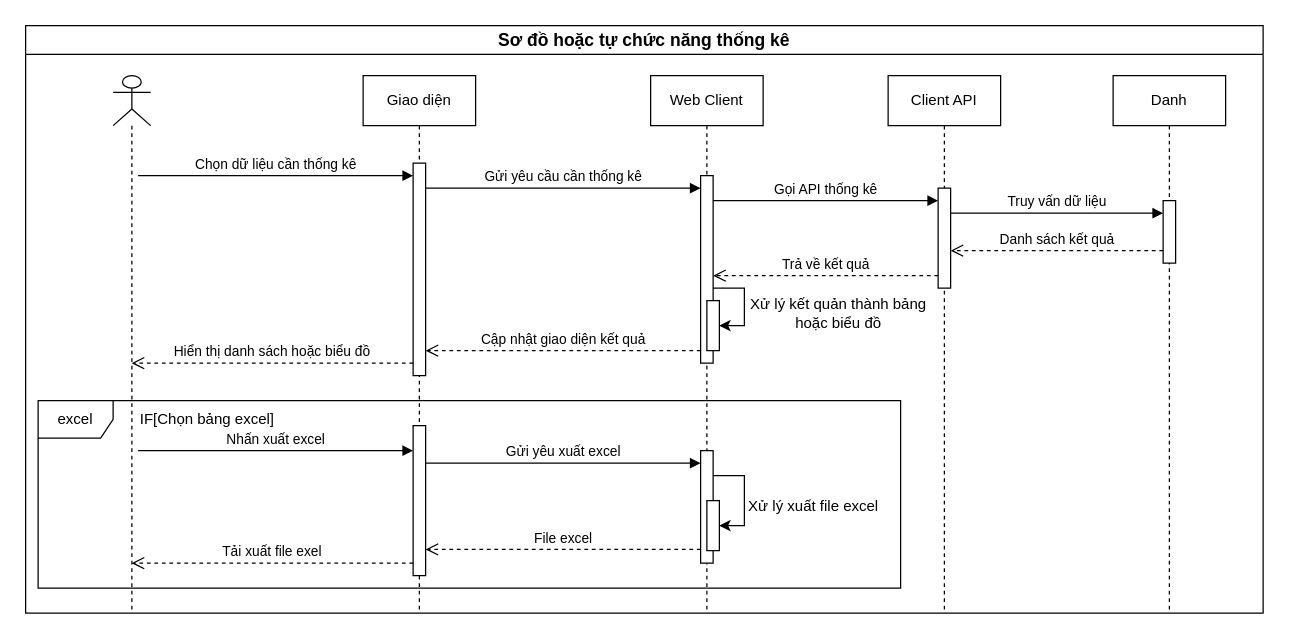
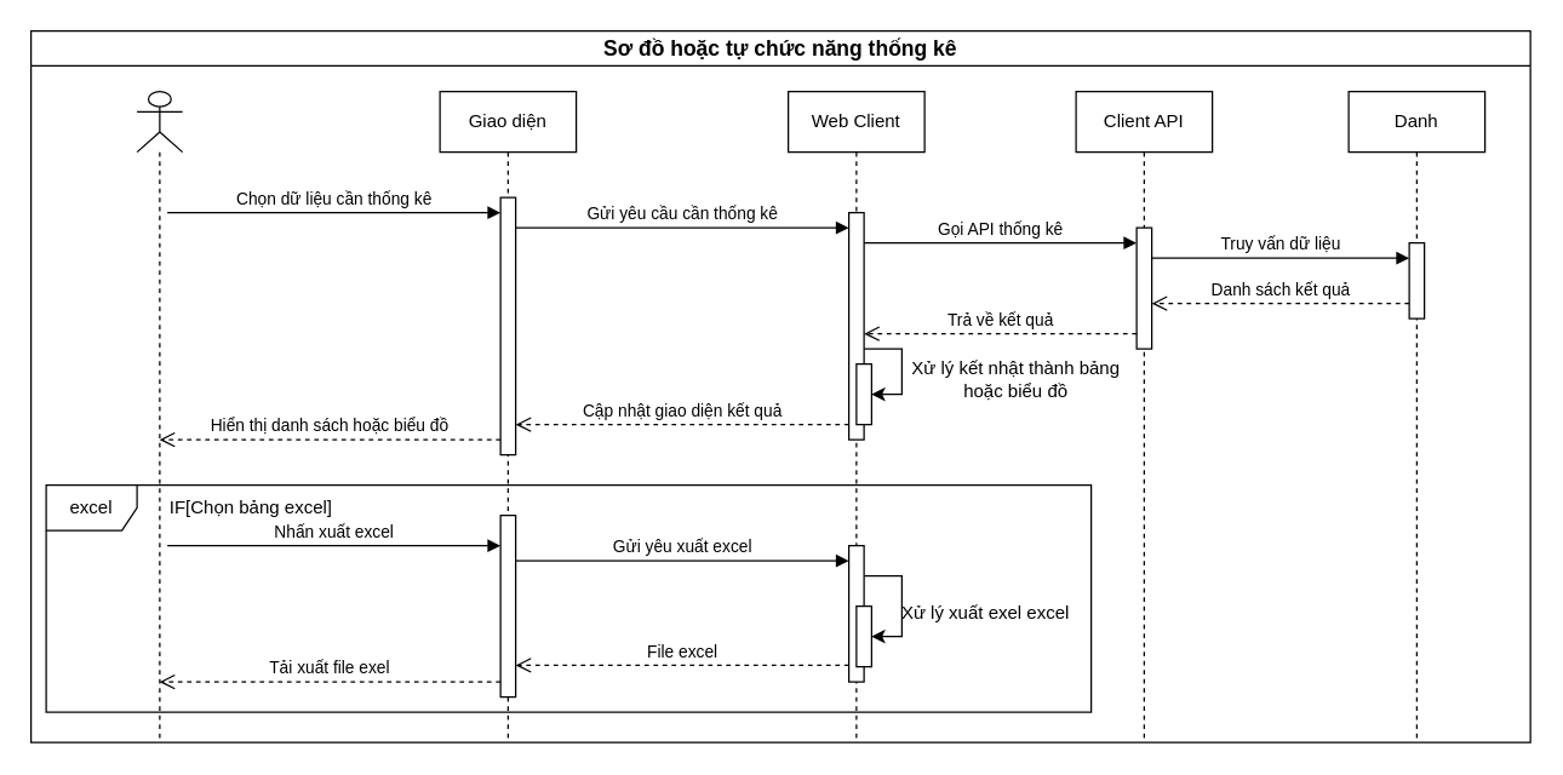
  <mxCell id="0" />
  <mxCell id="1" parent="0" />
  <mxCell id="2" value="Sơ đồ hoặc tự chức năng thống kê" style="swimlane;whiteSpace=wrap;html=1;startSize=23;fontSize=14;" parent="1" vertex="1"><mxGeometry x="20" y="20" width="990" height="470" as="geometry" /></mxCell>
  <mxCell id="3" value="" style="shape=umlLifeline;perimeter=lifelinePerimeter;whiteSpace=wrap;html=1;container=1;dropTarget=0;collapsible=0;recursiveResize=0;outlineConnect=0;portConstraint=eastwest;newEdgeStyle={&quot;curved&quot;:0,&quot;rounded&quot;:0};participant=umlActor;" parent="2" vertex="1"><mxGeometry x="70" y="40" width="30" height="430" as="geometry" /></mxCell>
  <mxCell id="4" value="Giao diện" style="shape=umlLifeline;perimeter=lifelinePerimeter;whiteSpace=wrap;html=1;container=1;dropTarget=0;collapsible=0;recursiveResize=0;outlineConnect=0;portConstraint=eastwest;newEdgeStyle={&quot;curved&quot;:0,&quot;rounded&quot;:0};" parent="2" vertex="1"><mxGeometry x="270" y="40" width="90" height="430" as="geometry" /></mxCell>
  <mxCell id="5" value="&lt;span style=&quot;color: rgba(0, 0, 0, 0); font-family: monospace; font-size: 0px; text-align: start;&quot;&gt;%3CmxGraphModel%3E%3Croot%3E%3CmxCell%20id%3D%220%22%2F%3E%3CmxCell%20id%3D%221%22%20parent%3D%220%22%2F%3E%3CmxCell%20id%3D%222%22%20value%3D%22Giao%20di%E1%BB%87n%22%20style%3D%22shape%3DumlLifeline%3Bperimeter%3DlifelinePerimeter%3BwhiteSpace%3Dwrap%3Bhtml%3D1%3Bcontainer%3D1%3BdropTarget%3D0%3Bcollapsible%3D0%3BrecursiveResize%3D0%3BoutlineConnect%3D0%3BportConstraint%3Deastwest%3BnewEdgeStyle%3D%7B%26quot%3Bcurved%26quot%3B%3A0%2C%26quot%3Brounded%26quot%3B%3A0%7D%3B%22%20vertex%3D%221%22%20parent%3D%221%22%3E%3CmxGeometry%20x%3D%22540%22%20y%3D%22170%22%20width%3D%2290%22%20height%3D%22430%22%20as%3D%22geometry%22%2F%3E%3C%2FmxCell%3E%3CmxCell%20id%3D%223%22%20value%3D%22%22%20style%3D%22html%3D1%3Bpoints%3D%5B%5B0%2C0%2C0%2C0%2C5%5D%2C%5B0%2C1%2C0%2C0%2C-5%5D%2C%5B1%2C0%2C0%2C0%2C5%5D%2C%5B1%2C1%2C0%2C0%2C-5%5D%5D%3Bperimeter%3DorthogonalPerimeter%3BoutlineConnect%3D0%3BtargetShapes%3DumlLifeline%3BportConstraint%3Deastwest%3BnewEdgeStyle%3D%7B%26quot%3Bcurved%26quot%3B%3A0%2C%26quot%3Brounded%26quot%3B%3A0%7D%3B%22%20vertex%3D%221%22%20parent%3D%222%22%3E%3CmxGeometry%20x%3D%2240%22%20y%3D%2270%22%20width%3D%2210%22%20height%3D%22170%22%20as%3D%22geometry%22%2F%3E%3C%2FmxCell%3E%3C%2Froot%3E%3C%2FmxGraphModel%3E&lt;/span&gt;&lt;span style=&quot;color: rgba(0, 0, 0, 0); font-family: monospace; font-size: 0px; text-align: start;&quot;&gt;%3CmxGraphModel%3E%3Croot%3E%3CmxCell%20id%3D%220%22%2F%3E%3CmxCell%20id%3D%221%22%20parent%3D%220%22%2F%3E%3CmxCell%20id%3D%222%22%20value%3D%22Giao%20di%E1%BB%87n%22%20style%3D%22shape%3DumlLifeline%3Bperimeter%3DlifelinePerimeter%3BwhiteSpace%3Dwrap%3Bhtml%3D1%3Bcontainer%3D1%3BdropTarget%3D0%3Bcollapsible%3D0%3BrecursiveResize%3D0%3BoutlineConnect%3D0%3BportConstraint%3Deastwest%3BnewEdgeStyle%3D%7B%26quot%3Bcurved%26quot%3B%3A0%2C%26quot%3Brounded%26quot%3B%3A0%7D%3B%22%20vertex%3D%221%22%20parent%3D%221%22%3E%3CmxGeometry%20x%3D%22540%22%20y%3D%22170%22%20width%3D%2290%22%20height%3D%22430%22%20as%3D%22geometry%22%2F%3E%3C%2FmxCell%3E%3CmxCell%20id%3D%223%22%20value%3D%22%22%20style%3D%22html%3D1%3Bpoints%3D%5B%5B0%2C0%2C0%2C0%2C5%5D%2C%5B0%2C1%2C0%2C0%2C-5%5D%2C%5B1%2C0%2C0%2C0%2C5%5D%2C%5B1%2C1%2C0%2C0%2C-5%5D%5D%3Bperimeter%3DorthogonalPerimeter%3BoutlineConnect%3D0%3BtargetShapes%3DumlLifeline%3BportConstraint%3Deastwest%3BnewEdgeStyle%3D%7B%26quot%3Bcurved%26quot%3B%3A0%2C%26quot%3Brounded%26quot%3B%3A0%7D%3B%22%20vertex%3D%221%22%20parent%3D%222%22%3E%3CmxGeometry%20x%3D%2240%22%20y%3D%2270%22%20width%3D%2210%22%20height%3D%22170%22%20as%3D%22geometry%22%2F%3E%3C%2FmxCell%3E%3C%2Froot%3E%3C%2FmxGraphModel%3E&lt;/span&gt;" style="html=1;points=[[0,0,0,0,5],[0,1,0,0,-5],[1,0,0,0,5],[1,1,0,0,-5]];perimeter=orthogonalPerimeter;outlineConnect=0;targetShapes=umlLifeline;portConstraint=eastwest;newEdgeStyle={&quot;curved&quot;:0,&quot;rounded&quot;:0};" parent="4" vertex="1"><mxGeometry x="40" y="70" width="10" height="170" as="geometry" /></mxCell>
  <mxCell id="6" value="Web Client" style="shape=umlLifeline;perimeter=lifelinePerimeter;whiteSpace=wrap;html=1;container=1;dropTarget=0;collapsible=0;recursiveResize=0;outlineConnect=0;portConstraint=eastwest;newEdgeStyle={&quot;curved&quot;:0,&quot;rounded&quot;:0};" parent="2" vertex="1"><mxGeometry x="500" y="40" width="90" height="430" as="geometry" /></mxCell>
  <mxCell id="7" value="&lt;span style=&quot;color: rgba(0, 0, 0, 0); font-family: monospace; font-size: 0px; text-align: start;&quot;&gt;%3CmxGraphModel%3E%3Croot%3E%3CmxCell%20id%3D%220%22%2F%3E%3CmxCell%20id%3D%221%22%20parent%3D%220%22%2F%3E%3CmxCell%20id%3D%222%22%20value%3D%22G%E1%BB%8Di%20API%20t%C3%ACm%20ki%E1%BA%BFm%20d%E1%BB%AF%20li%E1%BB%87u%22%20style%3D%22html%3D1%3BverticalAlign%3Dbottom%3BendArrow%3Dblock%3Bcurved%3D0%3Brounded%3D0%3B%22%20edge%3D%221%22%20parent%3D%221%22%3E%3CmxGeometry%20width%3D%2280%22%20relative%3D%221%22%20as%3D%22geometry%22%3E%3CmxPoint%20x%3D%22360%22%20y%3D%22730%22%20as%3D%22sourcePoint%22%2F%3E%3CmxPoint%20x%3D%22580%22%20y%3D%22730%22%20as%3D%22targetPoint%22%2F%3E%3C%2FmxGeometry%3E%3C%2FmxCell%3E%3C%2Froot%3E%3C%2FmxGraphModel%3E&lt;/span&gt;" style="html=1;points=[[0,0,0,0,5],[0,1,0,0,-5],[1,0,0,0,5],[1,1,0,0,-5]];perimeter=orthogonalPerimeter;outlineConnect=0;targetShapes=umlLifeline;portConstraint=eastwest;newEdgeStyle={&quot;curved&quot;:0,&quot;rounded&quot;:0};" parent="6" vertex="1"><mxGeometry x="40" y="80" width="10" height="150" as="geometry" /></mxCell>
  <mxCell id="8" value="Client API" style="shape=umlLifeline;perimeter=lifelinePerimeter;whiteSpace=wrap;html=1;container=1;dropTarget=0;collapsible=0;recursiveResize=0;outlineConnect=0;portConstraint=eastwest;newEdgeStyle={&quot;curved&quot;:0,&quot;rounded&quot;:0};" parent="2" vertex="1"><mxGeometry x="690" y="40" width="90" height="430" as="geometry" /></mxCell>
  <mxCell id="9" value="" style="html=1;points=[[0,0,0,0,5],[0,1,0,0,-5],[1,0,0,0,5],[1,1,0,0,-5]];perimeter=orthogonalPerimeter;outlineConnect=0;targetShapes=umlLifeline;portConstraint=eastwest;newEdgeStyle={&quot;curved&quot;:0,&quot;rounded&quot;:0};" parent="8" vertex="1"><mxGeometry x="40" y="90" width="10" height="80" as="geometry" /></mxCell>
  <mxCell id="10" value="Chọn dữ liệu cần thống kê" style="html=1;verticalAlign=bottom;endArrow=block;curved=0;rounded=0;" parent="2" edge="1"><mxGeometry width="80" relative="1" as="geometry"><mxPoint x="90" y="120" as="sourcePoint" /><mxPoint x="310" y="120" as="targetPoint" /></mxGeometry></mxCell>
  <mxCell id="11" value="Gửi yêu cầu cần thống kê" style="html=1;verticalAlign=bottom;endArrow=block;curved=0;rounded=0;" parent="2" edge="1"><mxGeometry width="80" relative="1" as="geometry"><mxPoint x="320" y="130" as="sourcePoint" /><mxPoint x="540" y="130" as="targetPoint" /></mxGeometry></mxCell>
  <mxCell id="12" value="Gọi API thống kê" style="html=1;verticalAlign=bottom;endArrow=block;curved=0;rounded=0;" parent="2" target="9" edge="1"><mxGeometry width="80" relative="1" as="geometry"><mxPoint x="550" y="140" as="sourcePoint" /><mxPoint x="710" y="140" as="targetPoint" /></mxGeometry></mxCell>
  <mxCell id="13" value="Danh" style="shape=umlLifeline;perimeter=lifelinePerimeter;whiteSpace=wrap;html=1;container=1;dropTarget=0;collapsible=0;recursiveResize=0;outlineConnect=0;portConstraint=eastwest;newEdgeStyle={&quot;curved&quot;:0,&quot;rounded&quot;:0};" parent="2" vertex="1"><mxGeometry x="870" y="40" width="90" height="430" as="geometry" /></mxCell>
  <mxCell id="14" value="" style="html=1;points=[[0,0,0,0,5],[0,1,0,0,-5],[1,0,0,0,5],[1,1,0,0,-5]];perimeter=orthogonalPerimeter;outlineConnect=0;targetShapes=umlLifeline;portConstraint=eastwest;newEdgeStyle={&quot;curved&quot;:0,&quot;rounded&quot;:0};" parent="13" vertex="1"><mxGeometry x="40" y="100" width="10" height="50" as="geometry" /></mxCell>
  <mxCell id="15" value="Truy vấn dữ liệu" style="html=1;verticalAlign=bottom;endArrow=block;curved=0;rounded=0;" parent="2" target="14" edge="1"><mxGeometry width="80" relative="1" as="geometry"><mxPoint x="740" y="150" as="sourcePoint" /><mxPoint x="820" y="150" as="targetPoint" /><mxPoint as="offset" /></mxGeometry></mxCell>
  <mxCell id="16" value="Danh sách kết quả" style="html=1;verticalAlign=bottom;endArrow=open;dashed=1;endSize=8;curved=0;rounded=0;" parent="2" target="9" edge="1"><mxGeometry relative="1" as="geometry"><mxPoint x="910" y="180" as="sourcePoint" /><mxPoint x="830" y="180" as="targetPoint" /></mxGeometry></mxCell>
  <mxCell id="17" value="Trả về kết quả" style="html=1;verticalAlign=bottom;endArrow=open;dashed=1;endSize=8;curved=0;rounded=0;" parent="2" target="7" edge="1"><mxGeometry relative="1" as="geometry"><mxPoint x="730" y="200" as="sourcePoint" /><mxPoint x="650" y="200" as="targetPoint" /><mxPoint as="offset" /></mxGeometry></mxCell>
  <mxCell id="18" value="Cập nhật giao diện kết quả" style="html=1;verticalAlign=bottom;endArrow=open;dashed=1;endSize=8;curved=0;rounded=0;" parent="2" edge="1"><mxGeometry relative="1" as="geometry"><mxPoint x="540" y="260" as="sourcePoint" /><mxPoint x="320" y="260" as="targetPoint" /><mxPoint as="offset" /></mxGeometry></mxCell>
  <mxCell id="19" value="Hiển thị danh sách hoặc biểu đồ" style="html=1;verticalAlign=bottom;endArrow=open;dashed=1;endSize=8;curved=0;rounded=0;" parent="2" edge="1"><mxGeometry relative="1" as="geometry"><mxPoint x="310" y="270" as="sourcePoint" /><mxPoint x="84.81" y="270" as="targetPoint" /></mxGeometry></mxCell>
  <mxCell id="20" value="" style="rounded=0;whiteSpace=wrap;html=1;" parent="2" vertex="1"><mxGeometry x="545" y="220" width="10" height="40" as="geometry" /></mxCell>
  <mxCell id="21" style="edgeStyle=orthogonalEdgeStyle;rounded=0;orthogonalLoop=1;jettySize=auto;html=1;curved=0;entryX=1;entryY=0.5;entryDx=0;entryDy=0;" parent="2" source="7" target="20" edge="1"><mxGeometry relative="1" as="geometry"><Array as="points"><mxPoint x="575" y="210" /><mxPoint x="575" y="240" /></Array></mxGeometry></mxCell>
- <mxCell id="22" value="Xử lý kết quản thành bảng &lt;br&gt;hoặc biểu đồ" style="text;html=1;align=center;verticalAlign=middle;resizable=0;points=[];autosize=1;strokeColor=none;fillColor=none;" parent="2" vertex="1"><mxGeometry x="570" y="210" width="160" height="40" as="geometry" /></mxCell>
+ <mxCell id="22" value="Xử lý kết nhật thành bảng &lt;br&gt;hoặc biểu đồ" style="text;html=1;align=center;verticalAlign=middle;resizable=0;points=[];autosize=1;strokeColor=none;fillColor=none;" parent="2" vertex="1"><mxGeometry x="570" y="210" width="160" height="40" as="geometry" /></mxCell>
  <mxCell id="23" value="excel" style="shape=umlFrame;whiteSpace=wrap;html=1;pointerEvents=0;" parent="2" vertex="1"><mxGeometry x="10" y="300" width="690" height="150" as="geometry" /></mxCell>
  <mxCell id="24" value="IF[Chọn bảng excel]" style="text;html=1;align=center;verticalAlign=middle;resizable=0;points=[];autosize=1;strokeColor=none;fillColor=none;" parent="2" vertex="1"><mxGeometry x="80" y="300" width="130" height="30" as="geometry" /></mxCell>
  <mxCell id="25" value="Nhấn xuất excel" style="html=1;verticalAlign=bottom;endArrow=block;curved=0;rounded=0;" parent="2" edge="1"><mxGeometry width="80" relative="1" as="geometry"><mxPoint x="90" y="340" as="sourcePoint" /><mxPoint x="310" y="340" as="targetPoint" /></mxGeometry></mxCell>
  <mxCell id="26" value="Gửi yêu xuất excel" style="html=1;verticalAlign=bottom;endArrow=block;curved=0;rounded=0;" parent="2" edge="1"><mxGeometry width="80" relative="1" as="geometry"><mxPoint x="320" y="350" as="sourcePoint" /><mxPoint x="540" y="350" as="targetPoint" /></mxGeometry></mxCell>
  <mxCell id="27" value="&lt;span style=&quot;color: rgba(0, 0, 0, 0); font-family: monospace; font-size: 0px; text-align: start;&quot;&gt;%3CmxGraphModel%3E%3Croot%3E%3CmxCell%20id%3D%220%22%2F%3E%3CmxCell%20id%3D%221%22%20parent%3D%220%22%2F%3E%3CmxCell%20id%3D%222%22%20value%3D%22Giao%20di%E1%BB%87n%22%20style%3D%22shape%3DumlLifeline%3Bperimeter%3DlifelinePerimeter%3BwhiteSpace%3Dwrap%3Bhtml%3D1%3Bcontainer%3D1%3BdropTarget%3D0%3Bcollapsible%3D0%3BrecursiveResize%3D0%3BoutlineConnect%3D0%3BportConstraint%3Deastwest%3BnewEdgeStyle%3D%7B%26quot%3Bcurved%26quot%3B%3A0%2C%26quot%3Brounded%26quot%3B%3A0%7D%3B%22%20vertex%3D%221%22%20parent%3D%221%22%3E%3CmxGeometry%20x%3D%22540%22%20y%3D%22170%22%20width%3D%2290%22%20height%3D%22430%22%20as%3D%22geometry%22%2F%3E%3C%2FmxCell%3E%3CmxCell%20id%3D%223%22%20value%3D%22%22%20style%3D%22html%3D1%3Bpoints%3D%5B%5B0%2C0%2C0%2C0%2C5%5D%2C%5B0%2C1%2C0%2C0%2C-5%5D%2C%5B1%2C0%2C0%2C0%2C5%5D%2C%5B1%2C1%2C0%2C0%2C-5%5D%5D%3Bperimeter%3DorthogonalPerimeter%3BoutlineConnect%3D0%3BtargetShapes%3DumlLifeline%3BportConstraint%3Deastwest%3BnewEdgeStyle%3D%7B%26quot%3Bcurved%26quot%3B%3A0%2C%26quot%3Brounded%26quot%3B%3A0%7D%3B%22%20vertex%3D%221%22%20parent%3D%222%22%3E%3CmxGeometry%20x%3D%2240%22%20y%3D%2270%22%20width%3D%2210%22%20height%3D%22170%22%20as%3D%22geometry%22%2F%3E%3C%2FmxCell%3E%3C%2Froot%3E%3C%2FmxGraphModel%3E&lt;/span&gt;&lt;span style=&quot;color: rgba(0, 0, 0, 0); font-family: monospace; font-size: 0px; text-align: start;&quot;&gt;%3CmxGraphModel%3E%3Croot%3E%3CmxCell%20id%3D%220%22%2F%3E%3CmxCell%20id%3D%221%22%20parent%3D%220%22%2F%3E%3CmxCell%20id%3D%222%22%20value%3D%22Giao%20di%E1%BB%87n%22%20style%3D%22shape%3DumlLifeline%3Bperimeter%3DlifelinePerimeter%3BwhiteSpace%3Dwrap%3Bhtml%3D1%3Bcontainer%3D1%3BdropTarget%3D0%3Bcollapsible%3D0%3BrecursiveResize%3D0%3BoutlineConnect%3D0%3BportConstraint%3Deastwest%3BnewEdgeStyle%3D%7B%26quot%3Bcurved%26quot%3B%3A0%2C%26quot%3Brounded%26quot%3B%3A0%7D%3B%22%20vertex%3D%221%22%20parent%3D%221%22%3E%3CmxGeometry%20x%3D%22540%22%20y%3D%22170%22%20width%3D%2290%22%20height%3D%22430%22%20as%3D%22geometry%22%2F%3E%3C%2FmxCell%3E%3CmxCell%20id%3D%223%22%20value%3D%22%22%20style%3D%22html%3D1%3Bpoints%3D%5B%5B0%2C0%2C0%2C0%2C5%5D%2C%5B0%2C1%2C0%2C0%2C-5%5D%2C%5B1%2C0%2C0%2C0%2C5%5D%2C%5B1%2C1%2C0%2C0%2C-5%5D%5D%3Bperimeter%3DorthogonalPerimeter%3BoutlineConnect%3D0%3BtargetShapes%3DumlLifeline%3BportConstraint%3Deastwest%3BnewEdgeStyle%3D%7B%26quot%3Bcurved%26quot%3B%3A0%2C%26quot%3Brounded%26quot%3B%3A0%7D%3B%22%20vertex%3D%221%22%20parent%3D%222%22%3E%3CmxGeometry%20x%3D%2240%22%20y%3D%2270%22%20width%3D%2210%22%20height%3D%22170%22%20as%3D%22geometry%22%2F%3E%3C%2FmxCell%3E%3C%2Froot%3E%3C%2FmxGraphModel%3E&lt;/span&gt;" style="html=1;points=[[0,0,0,0,5],[0,1,0,0,-5],[1,0,0,0,5],[1,1,0,0,-5]];perimeter=orthogonalPerimeter;outlineConnect=0;targetShapes=umlLifeline;portConstraint=eastwest;newEdgeStyle={&quot;curved&quot;:0,&quot;rounded&quot;:0};" parent="2" vertex="1"><mxGeometry x="310" y="320" width="10" height="120" as="geometry" /></mxCell>
  <mxCell id="28" style="edgeStyle=orthogonalEdgeStyle;rounded=0;orthogonalLoop=1;jettySize=auto;html=1;curved=0;entryX=1;entryY=0.5;entryDx=0;entryDy=0;" parent="2" source="29" target="30" edge="1"><mxGeometry relative="1" as="geometry"><Array as="points"><mxPoint x="575" y="360" /><mxPoint x="575" y="400" /></Array></mxGeometry></mxCell>
  <mxCell id="29" value="&lt;span style=&quot;color: rgba(0, 0, 0, 0); font-family: monospace; font-size: 0px; text-align: start;&quot;&gt;%3CmxGraphModel%3E%3Croot%3E%3CmxCell%20id%3D%220%22%2F%3E%3CmxCell%20id%3D%221%22%20parent%3D%220%22%2F%3E%3CmxCell%20id%3D%222%22%20value%3D%22Giao%20di%E1%BB%87n%22%20style%3D%22shape%3DumlLifeline%3Bperimeter%3DlifelinePerimeter%3BwhiteSpace%3Dwrap%3Bhtml%3D1%3Bcontainer%3D1%3BdropTarget%3D0%3Bcollapsible%3D0%3BrecursiveResize%3D0%3BoutlineConnect%3D0%3BportConstraint%3Deastwest%3BnewEdgeStyle%3D%7B%26quot%3Bcurved%26quot%3B%3A0%2C%26quot%3Brounded%26quot%3B%3A0%7D%3B%22%20vertex%3D%221%22%20parent%3D%221%22%3E%3CmxGeometry%20x%3D%22540%22%20y%3D%22170%22%20width%3D%2290%22%20height%3D%22430%22%20as%3D%22geometry%22%2F%3E%3C%2FmxCell%3E%3CmxCell%20id%3D%223%22%20value%3D%22%22%20style%3D%22html%3D1%3Bpoints%3D%5B%5B0%2C0%2C0%2C0%2C5%5D%2C%5B0%2C1%2C0%2C0%2C-5%5D%2C%5B1%2C0%2C0%2C0%2C5%5D%2C%5B1%2C1%2C0%2C0%2C-5%5D%5D%3Bperimeter%3DorthogonalPerimeter%3BoutlineConnect%3D0%3BtargetShapes%3DumlLifeline%3BportConstraint%3Deastwest%3BnewEdgeStyle%3D%7B%26quot%3Bcurved%26quot%3B%3A0%2C%26quot%3Brounded%26quot%3B%3A0%7D%3B%22%20vertex%3D%221%22%20parent%3D%222%22%3E%3CmxGeometry%20x%3D%2240%22%20y%3D%2270%22%20width%3D%2210%22%20height%3D%22170%22%20as%3D%22geometry%22%2F%3E%3C%2FmxCell%3E%3C%2Froot%3E%3C%2FmxGraphModel%3E&lt;/span&gt;&lt;span style=&quot;color: rgba(0, 0, 0, 0); font-family: monospace; font-size: 0px; text-align: start;&quot;&gt;%3CmxGraphModel%3E%3Croot%3E%3CmxCell%20id%3D%220%22%2F%3E%3CmxCell%20id%3D%221%22%20parent%3D%220%22%2F%3E%3CmxCell%20id%3D%222%22%20value%3D%22Giao%20di%E1%BB%87n%22%20style%3D%22shape%3DumlLifeline%3Bperimeter%3DlifelinePerimeter%3BwhiteSpace%3Dwrap%3Bhtml%3D1%3Bcontainer%3D1%3BdropTarget%3D0%3Bcollapsible%3D0%3BrecursiveResize%3D0%3BoutlineConnect%3D0%3BportConstraint%3Deastwest%3BnewEdgeStyle%3D%7B%26quot%3Bcurved%26quot%3B%3A0%2C%26quot%3Brounded%26quot%3B%3A0%7D%3B%22%20vertex%3D%221%22%20parent%3D%221%22%3E%3CmxGeometry%20x%3D%22540%22%20y%3D%22170%22%20width%3D%2290%22%20height%3D%22430%22%20as%3D%22geometry%22%2F%3E%3C%2FmxCell%3E%3CmxCell%20id%3D%223%22%20value%3D%22%22%20style%3D%22html%3D1%3Bpoints%3D%5B%5B0%2C0%2C0%2C0%2C5%5D%2C%5B0%2C1%2C0%2C0%2C-5%5D%2C%5B1%2C0%2C0%2C0%2C5%5D%2C%5B1%2C1%2C0%2C0%2C-5%5D%5D%3Bperimeter%3DorthogonalPerimeter%3BoutlineConnect%3D0%3BtargetShapes%3DumlLifeline%3BportConstraint%3Deastwest%3BnewEdgeStyle%3D%7B%26quot%3Bcurved%26quot%3B%3A0%2C%26quot%3Brounded%26quot%3B%3A0%7D%3B%22%20vertex%3D%221%22%20parent%3D%222%22%3E%3CmxGeometry%20x%3D%2240%22%20y%3D%2270%22%20width%3D%2210%22%20height%3D%22170%22%20as%3D%22geometry%22%2F%3E%3C%2FmxCell%3E%3C%2Froot%3E%3C%2FmxGraphModel%3E&lt;/span&gt;" style="html=1;points=[[0,0,0,0,5],[0,1,0,0,-5],[1,0,0,0,5],[1,1,0,0,-5]];perimeter=orthogonalPerimeter;outlineConnect=0;targetShapes=umlLifeline;portConstraint=eastwest;newEdgeStyle={&quot;curved&quot;:0,&quot;rounded&quot;:0};" parent="2" vertex="1"><mxGeometry x="540" y="340" width="10" height="90" as="geometry" /></mxCell>
  <mxCell id="30" value="" style="rounded=0;whiteSpace=wrap;html=1;" parent="2" vertex="1"><mxGeometry x="545" y="380" width="10" height="40" as="geometry" /></mxCell>
- <mxCell id="31" value="Xử lý xuất file excel" style="text;html=1;align=center;verticalAlign=middle;resizable=0;points=[];autosize=1;strokeColor=none;fillColor=none;" parent="2" vertex="1"><mxGeometry x="565" y="370" width="130" height="30" as="geometry" /></mxCell>
+ <mxCell id="31" value="Xử lý xuất exel excel" style="text;html=1;align=center;verticalAlign=middle;resizable=0;points=[];autosize=1;strokeColor=none;fillColor=none;" parent="2" vertex="1"><mxGeometry x="565" y="370" width="130" height="30" as="geometry" /></mxCell>
  <mxCell id="32" value="File excel" style="html=1;verticalAlign=bottom;endArrow=open;dashed=1;endSize=8;curved=0;rounded=0;" parent="2" edge="1"><mxGeometry relative="1" as="geometry"><mxPoint x="540" y="419" as="sourcePoint" /><mxPoint x="320" y="419" as="targetPoint" /><mxPoint as="offset" /></mxGeometry></mxCell>
  <mxCell id="33" value="Tải xuất file exel" style="html=1;verticalAlign=bottom;endArrow=open;dashed=1;endSize=8;curved=0;rounded=0;" parent="2" edge="1"><mxGeometry relative="1" as="geometry"><mxPoint x="310.0" y="430" as="sourcePoint" /><mxPoint x="84.81" y="430" as="targetPoint" /></mxGeometry></mxCell>
